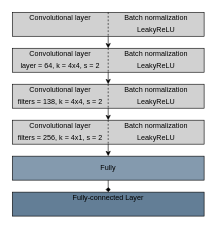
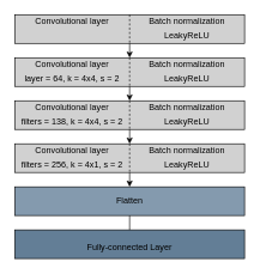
  <mxCell id="0" />
  <mxCell id="1" parent="0" />
  <mxCell id="2" value="" style="rounded=0;whiteSpace=wrap;html=1;fillColor=#D1D1D1;" parent="1" vertex="1"><mxGeometry x="20" y="20" width="320" height="40" as="geometry" /></mxCell>
  <mxCell id="3" value="Convolutional layer" style="text;html=1;strokeColor=none;fillColor=none;align=center;verticalAlign=middle;whiteSpace=wrap;rounded=0;" parent="1" vertex="1"><mxGeometry x="20" y="20" width="160" height="20" as="geometry" /></mxCell>
  <mxCell id="4" value="" style="endArrow=none;dashed=1;html=1;entryX=0.5;entryY=1;entryDx=0;entryDy=0;exitX=0.5;exitY=0;exitDx=0;exitDy=0;" parent="1" source="2" target="2" edge="1"><mxGeometry width="50" height="50" relative="1" as="geometry"><mxPoint x="170" y="120" as="sourcePoint" /><mxPoint x="220" y="70" as="targetPoint" /></mxGeometry></mxCell>
  <mxCell id="5" style="edgeStyle=orthogonalEdgeStyle;rounded=0;orthogonalLoop=1;jettySize=auto;html=1;exitX=0;exitY=1;exitDx=0;exitDy=0;entryX=0;entryY=0;entryDx=0;entryDy=0;" edge="1" parent="1" source="6" target="14"><mxGeometry relative="1" as="geometry" /></mxCell>
  <mxCell id="6" value="LeakyReLU" style="text;html=1;strokeColor=none;fillColor=none;align=center;verticalAlign=middle;whiteSpace=wrap;rounded=0;" parent="1" vertex="1"><mxGeometry x="180" y="40" width="160" height="20" as="geometry" /></mxCell>
  <mxCell id="7" value="Batch normalization" style="text;html=1;strokeColor=none;fillColor=none;align=center;verticalAlign=middle;whiteSpace=wrap;rounded=0;" parent="1" vertex="1"><mxGeometry x="180" y="20" width="160" height="20" as="geometry" /></mxCell>
  <mxCell id="8" value="" style="rounded=0;whiteSpace=wrap;html=1;fillColor=#D1D1D1;" parent="1" vertex="1"><mxGeometry x="20" y="80" width="320" height="40" as="geometry" /></mxCell>
  <mxCell id="9" value="Convolutional layer" style="text;html=1;strokeColor=none;fillColor=none;align=center;verticalAlign=middle;whiteSpace=wrap;rounded=0;" parent="1" vertex="1"><mxGeometry x="20" y="80" width="160" height="20" as="geometry" /></mxCell>
  <mxCell id="10" value="" style="endArrow=none;dashed=1;html=1;entryX=0.5;entryY=1;entryDx=0;entryDy=0;exitX=0.5;exitY=0;exitDx=0;exitDy=0;" parent="1" source="8" target="8" edge="1"><mxGeometry width="50" height="50" relative="1" as="geometry"><mxPoint x="170" y="180" as="sourcePoint" /><mxPoint x="220" y="130" as="targetPoint" /></mxGeometry></mxCell>
  <mxCell id="11" value="layer = 64, k = 4x4, s = 2" style="text;html=1;strokeColor=none;fillColor=none;align=center;verticalAlign=middle;whiteSpace=wrap;rounded=0;" parent="1" vertex="1"><mxGeometry x="20" y="100" width="160" height="20" as="geometry" /></mxCell>
  <mxCell id="12" style="edgeStyle=orthogonalEdgeStyle;rounded=0;orthogonalLoop=1;jettySize=auto;html=1;exitX=0;exitY=1;exitDx=0;exitDy=0;entryX=0;entryY=0;entryDx=0;entryDy=0;" edge="1" parent="1" source="13" target="21"><mxGeometry relative="1" as="geometry" /></mxCell>
  <mxCell id="13" value="LeakyReLU" style="text;html=1;strokeColor=none;fillColor=none;align=center;verticalAlign=middle;whiteSpace=wrap;rounded=0;" parent="1" vertex="1"><mxGeometry x="180" y="100" width="160" height="20" as="geometry" /></mxCell>
  <mxCell id="14" value="Batch normalization" style="text;html=1;strokeColor=none;fillColor=none;align=center;verticalAlign=middle;whiteSpace=wrap;rounded=0;" parent="1" vertex="1"><mxGeometry x="180" y="80" width="160" height="20" as="geometry" /></mxCell>
  <mxCell id="15" value="" style="rounded=0;whiteSpace=wrap;html=1;fillColor=#D1D1D1;" parent="1" vertex="1"><mxGeometry x="20" y="140" width="320" height="40" as="geometry" /></mxCell>
  <mxCell id="16" value="Convolutional layer" style="text;html=1;strokeColor=none;fillColor=none;align=center;verticalAlign=middle;whiteSpace=wrap;rounded=0;" parent="1" vertex="1"><mxGeometry x="20" y="140" width="160" height="20" as="geometry" /></mxCell>
  <mxCell id="17" value="" style="endArrow=none;dashed=1;html=1;entryX=0.5;entryY=1;entryDx=0;entryDy=0;exitX=0.5;exitY=0;exitDx=0;exitDy=0;" parent="1" source="15" target="15" edge="1"><mxGeometry width="50" height="50" relative="1" as="geometry"><mxPoint x="170" y="240" as="sourcePoint" /><mxPoint x="220" y="190" as="targetPoint" /></mxGeometry></mxCell>
  <mxCell id="18" value="filters = 138, k = 4x4, s = 2" style="text;html=1;strokeColor=none;fillColor=none;align=center;verticalAlign=middle;whiteSpace=wrap;rounded=0;" parent="1" vertex="1"><mxGeometry x="20" y="160" width="160" height="20" as="geometry" /></mxCell>
  <mxCell id="19" style="edgeStyle=orthogonalEdgeStyle;rounded=0;orthogonalLoop=1;jettySize=auto;html=1;exitX=0;exitY=1;exitDx=0;exitDy=0;entryX=0;entryY=0;entryDx=0;entryDy=0;" edge="1" parent="1" source="20" target="28"><mxGeometry relative="1" as="geometry" /></mxCell>
  <mxCell id="20" value="LeakyReLU" style="text;html=1;strokeColor=none;fillColor=none;align=center;verticalAlign=middle;whiteSpace=wrap;rounded=0;" parent="1" vertex="1"><mxGeometry x="180" y="160" width="160" height="20" as="geometry" /></mxCell>
  <mxCell id="21" value="Batch normalization" style="text;html=1;strokeColor=none;fillColor=none;align=center;verticalAlign=middle;whiteSpace=wrap;rounded=0;" parent="1" vertex="1"><mxGeometry x="180" y="140" width="160" height="20" as="geometry" /></mxCell>
  <mxCell id="22" value="" style="rounded=0;whiteSpace=wrap;html=1;fillColor=#D1D1D1;" parent="1" vertex="1"><mxGeometry x="20" y="200" width="320" height="40" as="geometry" /></mxCell>
  <mxCell id="23" value="Convolutional layer" style="text;html=1;strokeColor=none;fillColor=none;align=center;verticalAlign=middle;whiteSpace=wrap;rounded=0;" parent="1" vertex="1"><mxGeometry x="20" y="200" width="160" height="20" as="geometry" /></mxCell>
  <mxCell id="24" value="" style="endArrow=none;dashed=1;html=1;entryX=0.5;entryY=1;entryDx=0;entryDy=0;exitX=0.5;exitY=0;exitDx=0;exitDy=0;" parent="1" source="22" target="22" edge="1"><mxGeometry width="50" height="50" relative="1" as="geometry"><mxPoint x="170" y="300" as="sourcePoint" /><mxPoint x="220" y="250" as="targetPoint" /></mxGeometry></mxCell>
  <mxCell id="25" value="filters = 256, k = 4x1, s = 2" style="text;html=1;strokeColor=none;fillColor=none;align=center;verticalAlign=middle;whiteSpace=wrap;rounded=0;" parent="1" vertex="1"><mxGeometry x="20" y="220" width="160" height="20" as="geometry" /></mxCell>
  <mxCell id="26" style="edgeStyle=orthogonalEdgeStyle;rounded=0;orthogonalLoop=1;jettySize=auto;html=1;exitX=0;exitY=1;exitDx=0;exitDy=0;entryX=0.5;entryY=0;entryDx=0;entryDy=0;" edge="1" parent="1" source="27" target="31"><mxGeometry relative="1" as="geometry" /></mxCell>
  <mxCell id="27" value="LeakyReLU" style="text;html=1;strokeColor=none;fillColor=none;align=center;verticalAlign=middle;whiteSpace=wrap;rounded=0;" parent="1" vertex="1"><mxGeometry x="180" y="220" width="160" height="20" as="geometry" /></mxCell>
  <mxCell id="28" value="Batch normalization" style="text;html=1;strokeColor=none;fillColor=none;align=center;verticalAlign=middle;whiteSpace=wrap;rounded=0;" parent="1" vertex="1"><mxGeometry x="180" y="200" width="160" height="20" as="geometry" /></mxCell>
  <mxCell id="29" value="" style="rounded=0;whiteSpace=wrap;html=1;fillColor=#849AAE;" parent="1" vertex="1"><mxGeometry x="20" y="260" width="320" height="40" as="geometry" /></mxCell>
  <mxCell id="30" style="edgeStyle=orthogonalEdgeStyle;rounded=0;orthogonalLoop=1;jettySize=auto;html=1;exitX=0.5;exitY=1;exitDx=0;exitDy=0;entryX=0.5;entryY=0;entryDx=0;entryDy=0;endArrow=diamond;" parent="1" source="31" target="33" edge="1"><mxGeometry relative="1" as="geometry" /></mxCell>
- <mxCell id="31" value="Fully" style="text;html=1;strokeColor=none;fillColor=none;align=center;verticalAlign=middle;whiteSpace=wrap;rounded=0;" parent="1" vertex="1"><mxGeometry x="140" y="260" width="80" height="40" as="geometry" /></mxCell>
+ <mxCell id="31" value="Flatten" style="text;html=1;strokeColor=none;fillColor=none;align=center;verticalAlign=middle;whiteSpace=wrap;rounded=0;" parent="1" vertex="1"><mxGeometry x="140" y="260" width="80" height="40" as="geometry" /></mxCell>
  <mxCell id="32" value="" style="rounded=0;whiteSpace=wrap;html=1;fillColor=#637E96;" parent="1" vertex="1"><mxGeometry x="20" y="320" width="320" height="40" as="geometry" /></mxCell>
- <mxCell id="33" value="Fully-connected Layer" style="text;html=1;strokeColor=none;fillColor=none;align=center;verticalAlign=middle;whiteSpace=wrap;rounded=0;" parent="1" vertex="1"><mxGeometry x="60" y="320" width="240" height="20" as="geometry" /></mxCell>
+ <mxCell id="33" value="Fully-connected Layer" style="text;html=1;strokeColor=none;fillColor=none;align=center;verticalAlign=middle;whiteSpace=wrap;rounded=0;" parent="1" vertex="1"><mxGeometry x="60" y="335" width="240" height="20" as="geometry" /></mxCell>
